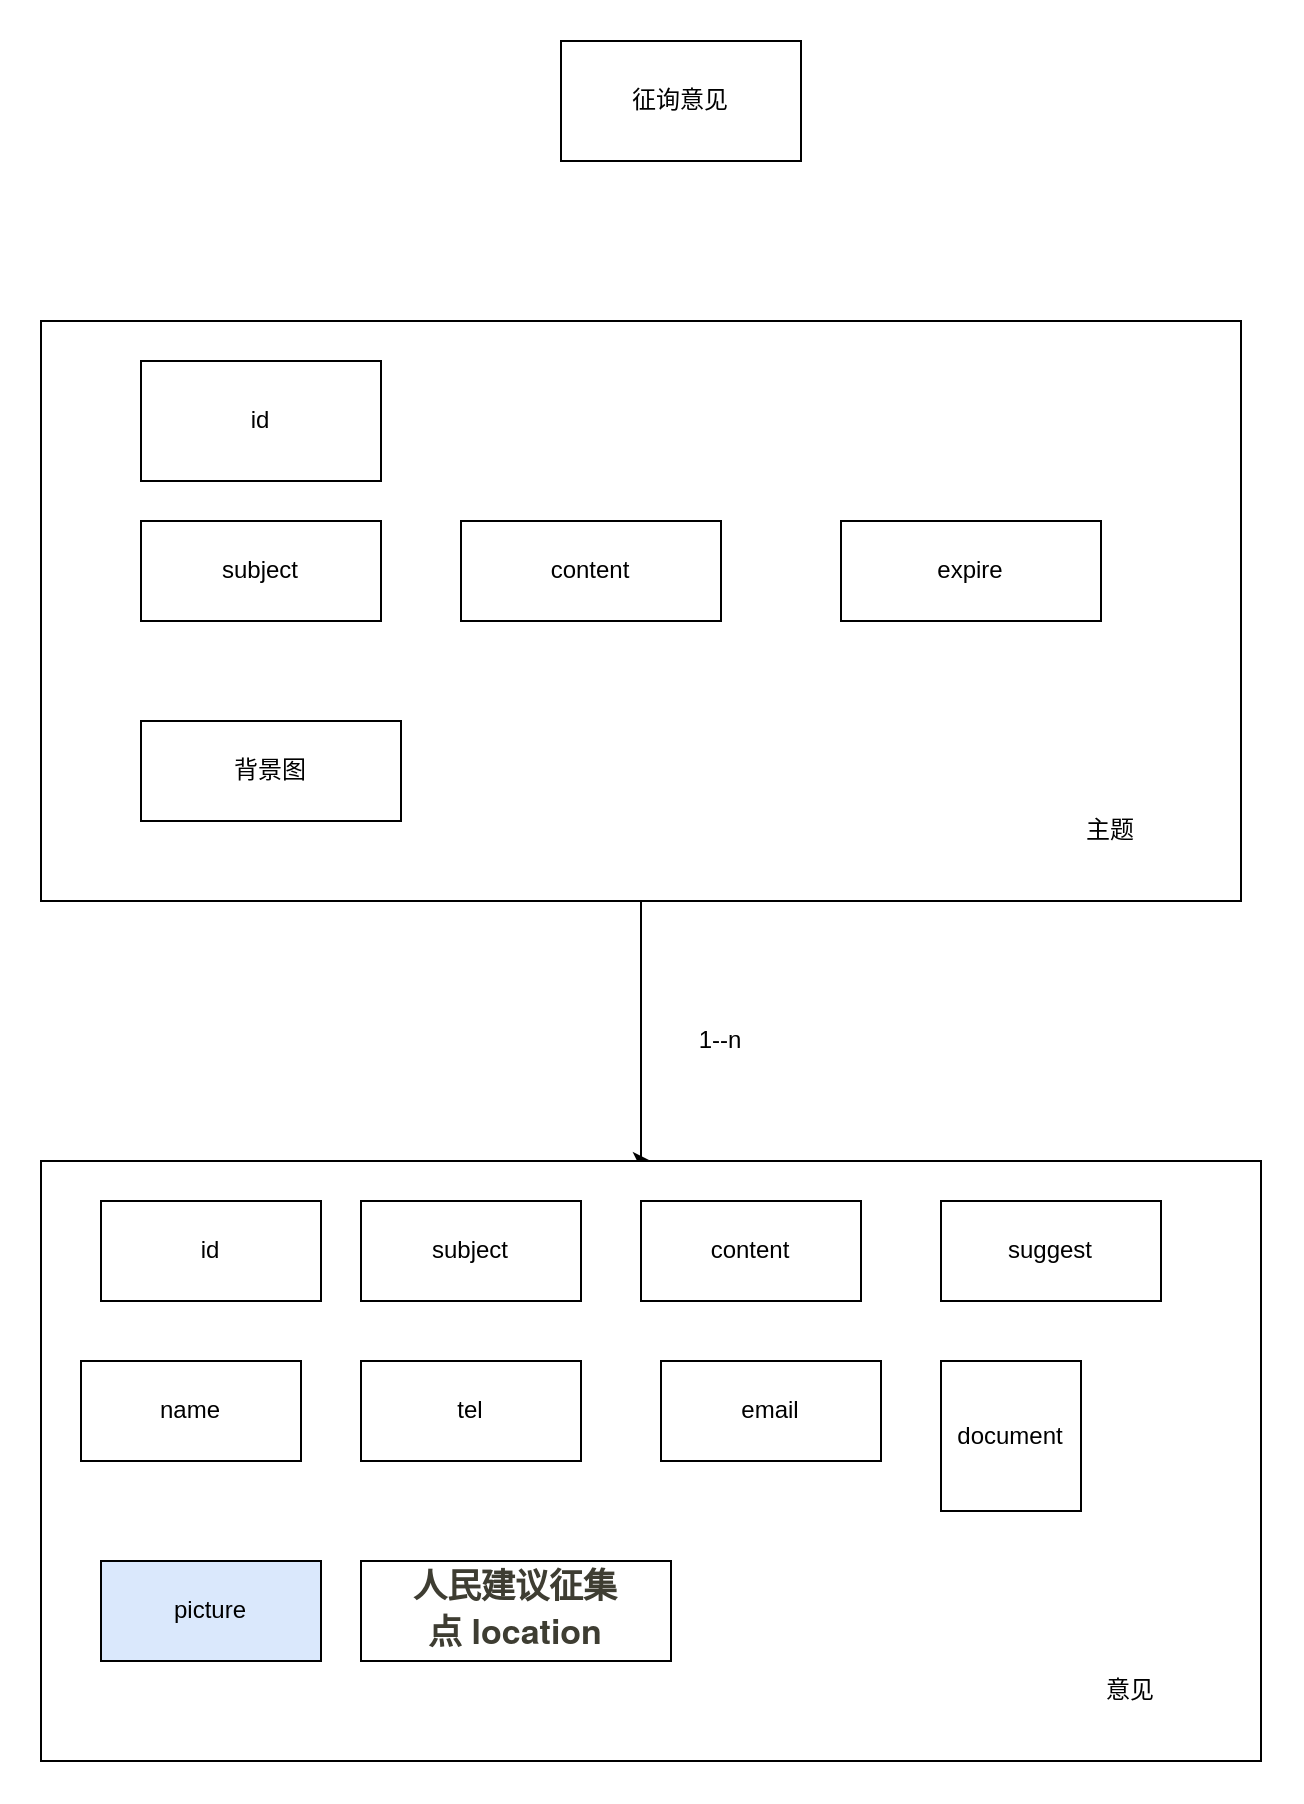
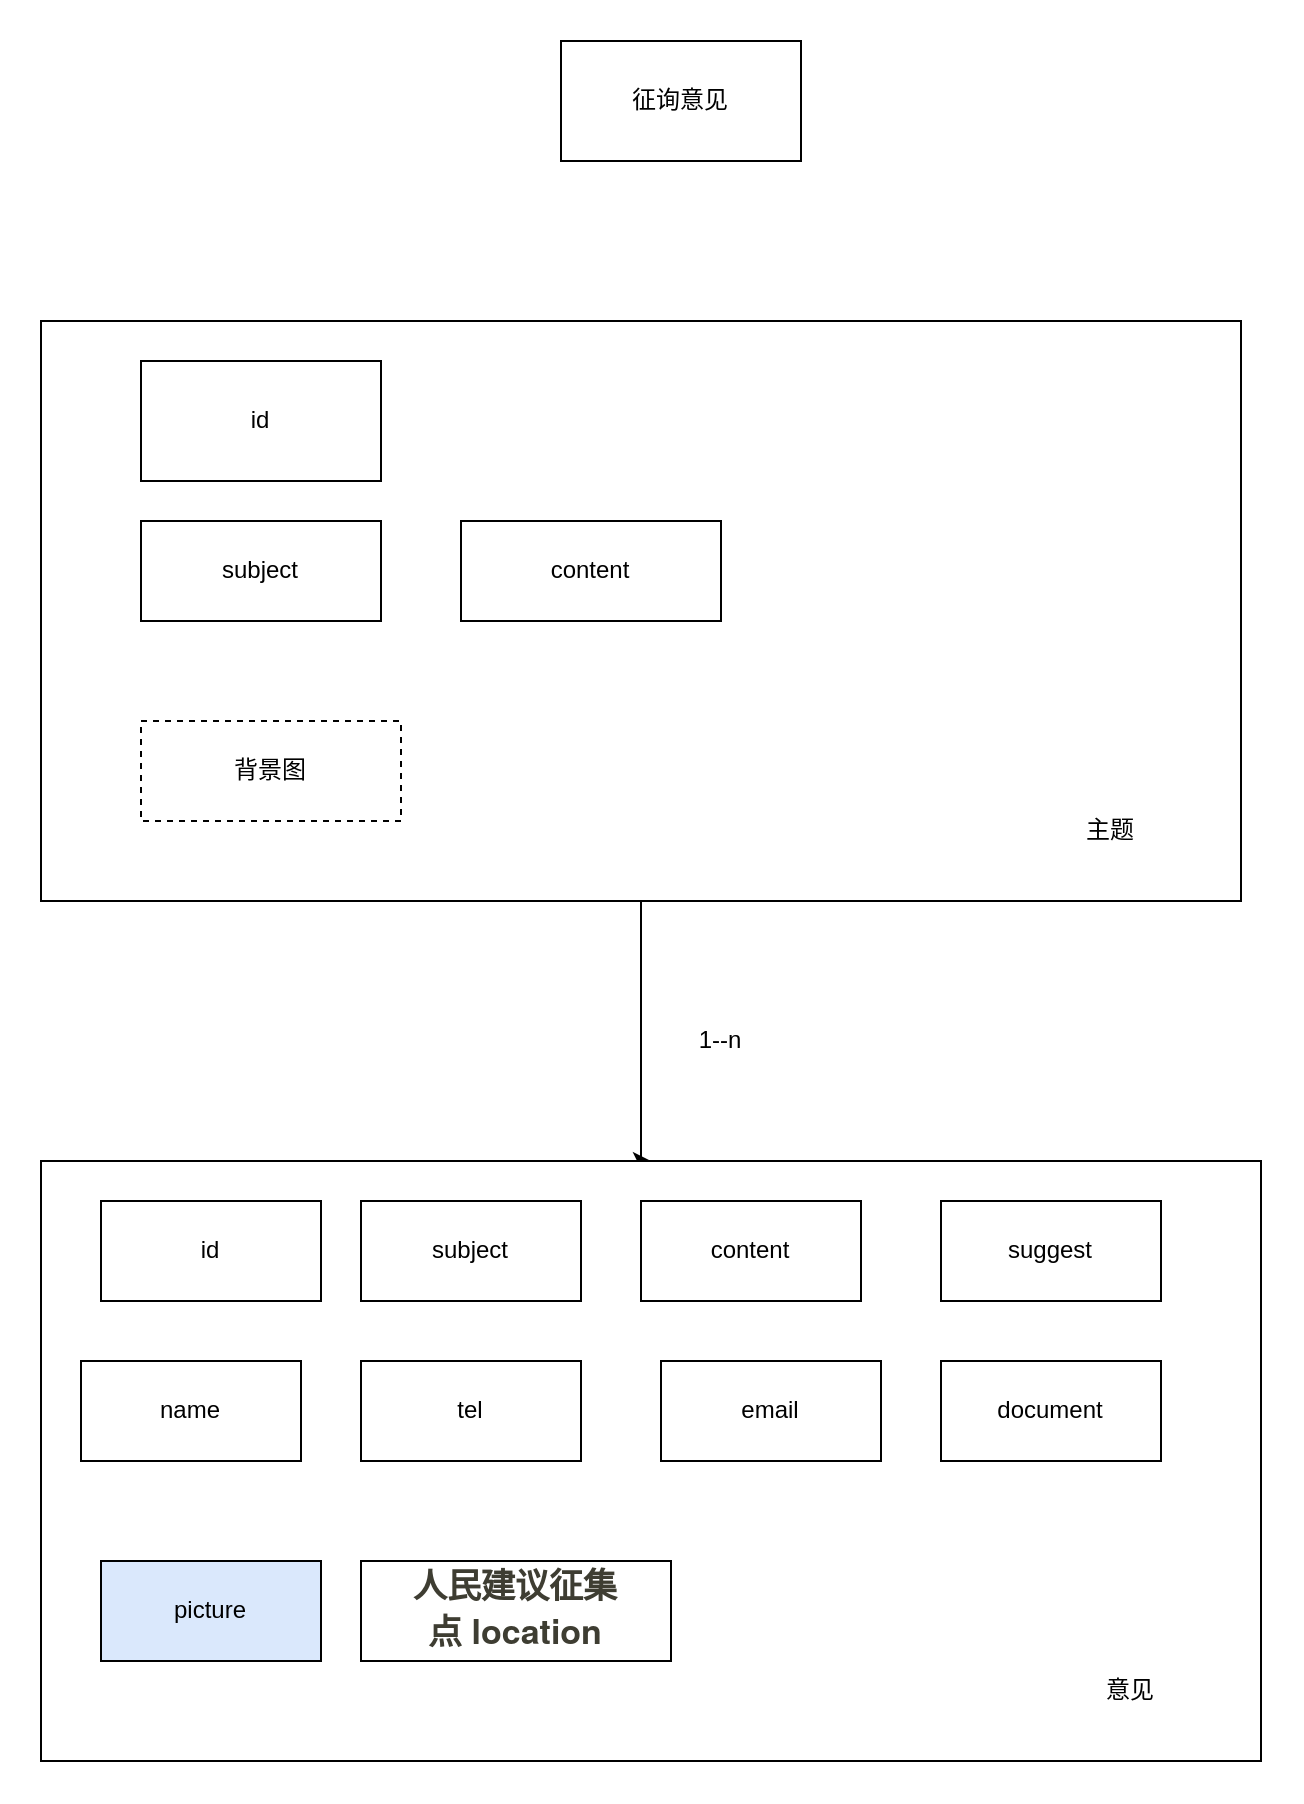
  <mxCell id="0" />
  <mxCell id="1" parent="0" />
  <mxCell id="2" style="edgeStyle=orthogonalEdgeStyle;rounded=0;orthogonalLoop=1;jettySize=auto;html=1;entryX=0.5;entryY=0;entryDx=0;entryDy=0;" edge="1" parent="1" source="3" target="9"><mxGeometry relative="1" as="geometry"><Array as="points"><mxPoint x="320" y="490" /><mxPoint x="320" y="490" /></Array></mxGeometry></mxCell>
  <mxCell id="3" value="" style="rounded=0;whiteSpace=wrap;html=1;" vertex="1" parent="1"><mxGeometry x="20" y="160" width="600" height="290" as="geometry" /></mxCell>
  <mxCell id="4" value="subject" style="rounded=0;whiteSpace=wrap;html=1;" vertex="1" parent="1"><mxGeometry x="70" y="260" width="120" height="50" as="geometry" /></mxCell>
  <mxCell id="5" value="content" style="rounded=0;whiteSpace=wrap;html=1;" vertex="1" parent="1"><mxGeometry x="230" y="260" width="130" height="50" as="geometry" /></mxCell>
- <mxCell id="6" value="expire" style="rounded=0;whiteSpace=wrap;html=1;" vertex="1" parent="1"><mxGeometry x="420" y="260" width="130" height="50" as="geometry" /></mxCell>
- <mxCell id="7" value="背景图" style="rounded=0;whiteSpace=wrap;html=1;" vertex="1" parent="1"><mxGeometry x="70" y="360" width="130" height="50" as="geometry" /></mxCell>
+ <mxCell id="7" value="背景图" style="rounded=0;whiteSpace=wrap;html=1;dashed=1;" vertex="1" parent="1"><mxGeometry x="70" y="360" width="130" height="50" as="geometry" /></mxCell>
  <mxCell id="8" value="id" style="rounded=0;whiteSpace=wrap;html=1;" vertex="1" parent="1"><mxGeometry x="70" y="180" width="120" height="60" as="geometry" /></mxCell>
  <mxCell id="9" value="" style="rounded=0;whiteSpace=wrap;html=1;" vertex="1" parent="1"><mxGeometry x="20" y="580" width="610" height="300" as="geometry" /></mxCell>
  <mxCell id="10" value="id" style="rounded=0;whiteSpace=wrap;html=1;" vertex="1" parent="1"><mxGeometry x="50" y="600" width="110" height="50" as="geometry" /></mxCell>
  <mxCell id="11" value="1--n" style="text;html=1;strokeColor=none;fillColor=none;align=center;verticalAlign=middle;whiteSpace=wrap;rounded=0;" vertex="1" parent="1"><mxGeometry x="340" y="510" width="40" height="20" as="geometry" /></mxCell>
  <mxCell id="12" value="subject" style="rounded=0;whiteSpace=wrap;html=1;" vertex="1" parent="1"><mxGeometry x="180" y="600" width="110" height="50" as="geometry" /></mxCell>
  <mxCell id="13" value="content" style="rounded=0;whiteSpace=wrap;html=1;" vertex="1" parent="1"><mxGeometry x="320" y="600" width="110" height="50" as="geometry" /></mxCell>
  <mxCell id="14" value="suggest" style="rounded=0;whiteSpace=wrap;html=1;" vertex="1" parent="1"><mxGeometry x="470" y="600" width="110" height="50" as="geometry" /></mxCell>
  <mxCell id="15" value="suggest" style="rounded=0;whiteSpace=wrap;html=1;" vertex="1" parent="1"><mxGeometry x="470" y="600" width="110" height="50" as="geometry" /></mxCell>
  <mxCell id="16" value="name" style="rounded=0;whiteSpace=wrap;html=1;" vertex="1" parent="1"><mxGeometry x="40" y="680" width="110" height="50" as="geometry" /></mxCell>
  <mxCell id="17" value="tel" style="rounded=0;whiteSpace=wrap;html=1;" vertex="1" parent="1"><mxGeometry x="180" y="680" width="110" height="50" as="geometry" /></mxCell>
  <mxCell id="18" value="email" style="rounded=0;whiteSpace=wrap;html=1;" vertex="1" parent="1"><mxGeometry x="330" y="680" width="110" height="50" as="geometry" /></mxCell>
- <mxCell id="19" value="document" style="rounded=0;whiteSpace=wrap;html=1;" vertex="1" parent="1"><mxGeometry x="470" y="680" width="70" height="75" as="geometry" /></mxCell>
+ <mxCell id="19" value="document" style="rounded=0;whiteSpace=wrap;html=1;" vertex="1" parent="1"><mxGeometry x="470" y="680" width="110" height="50" as="geometry" /></mxCell>
  <mxCell id="20" value="picture" style="rounded=0;whiteSpace=wrap;html=1;fillColor=#dae8fc;" vertex="1" parent="1"><mxGeometry x="50" y="780" width="110" height="50" as="geometry" /></mxCell>
  <mxCell id="21" value="&lt;span style=&quot;color: rgb(62 , 61 , 50) ; font-family: &amp;#34;helvetica neue&amp;#34; , &amp;#34;helvetica&amp;#34; , &amp;#34;nimbus sans l&amp;#34; , , &amp;#34;blinkmacsystemfont&amp;#34; , &amp;#34;liberation sans&amp;#34; , &amp;#34;hiragino sans gb&amp;#34; , &amp;#34;microsoft yahei&amp;#34; , &amp;#34;microsoft jhenghei&amp;#34; , &amp;#34;source han sans cn&amp;#34; , &amp;#34;source han sans sc&amp;#34; , &amp;#34;st heiti&amp;#34; , &amp;#34;simsun&amp;#34; , &amp;#34;wenquanyi micro hei&amp;#34; , &amp;#34;wenquanyi zen hei&amp;#34; , &amp;#34;wenquanyi zen hei sharp&amp;#34; , sans-serif ; font-size: 17.004px ; font-weight: 700 ; background-color: rgba(255 , 255 , 255 , 0.6)&quot;&gt;人民建议征集点&amp;nbsp;&lt;/span&gt;&lt;font color=&quot;#3e3d32&quot; face=&quot;Helvetica Neue, Helvetica, Nimbus Sans L, -apple-system, BlinkMacSystemFont, Liberation Sans, Hiragino Sans GB, Microsoft YaHei, Microsoft JhengHei, Source Han Sans CN, Source Han Sans SC, ST Heiti, SimSun, Wenquanyi Micro Hei, WenQuanYi Zen Hei, WenQuanYi Zen Hei Sharp, sans-serif&quot;&gt;&lt;span style=&quot;font-size: 17.004px&quot;&gt;&lt;b&gt;location&lt;/b&gt;&lt;/span&gt;&lt;/font&gt;" style="rounded=0;whiteSpace=wrap;html=1;" vertex="1" parent="1"><mxGeometry x="180" y="780" width="155" height="50" as="geometry" /></mxCell>
  <mxCell id="22" value="主题" style="text;html=1;strokeColor=none;fillColor=none;align=center;verticalAlign=middle;whiteSpace=wrap;rounded=0;" vertex="1" parent="1"><mxGeometry x="520" y="390" width="70" height="50" as="geometry" /></mxCell>
  <mxCell id="23" value="征询意见" style="rounded=0;whiteSpace=wrap;html=1;" vertex="1" parent="1"><mxGeometry x="280" y="20" width="120" height="60" as="geometry" /></mxCell>
  <mxCell id="24" value="意见" style="text;html=1;strokeColor=none;fillColor=none;align=center;verticalAlign=middle;whiteSpace=wrap;rounded=0;" vertex="1" parent="1"><mxGeometry x="530" y="820" width="70" height="50" as="geometry" /></mxCell>
